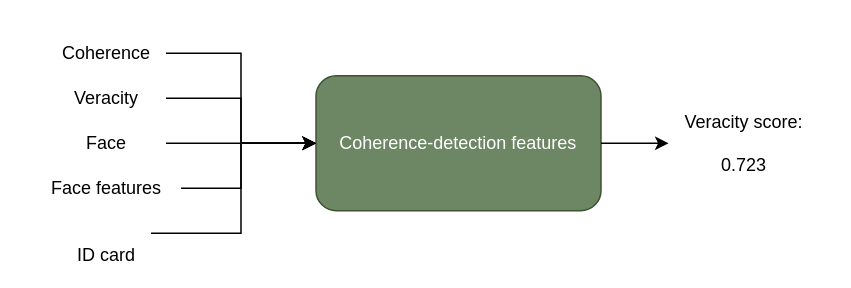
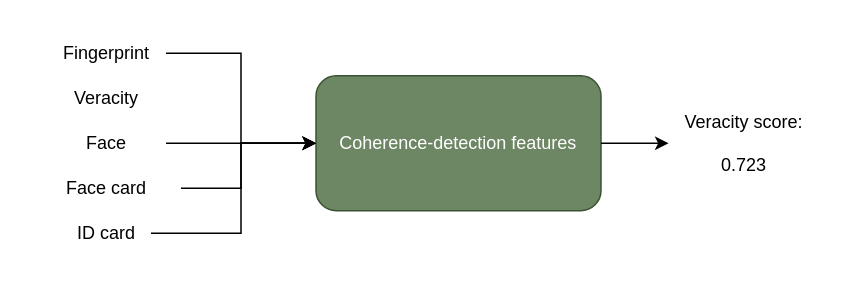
  <mxCell id="0" />
  <mxCell id="1" parent="0" />
  <mxCell id="2" value="Coherence-detection features" style="rounded=1;whiteSpace=wrap;html=1;fillColor=#6d8764;strokeColor=#3A5431;fontColor=#ffffff;" vertex="1" parent="1"><mxGeometry x="210" y="50" width="190" height="90" as="geometry" /></mxCell>
  <mxCell id="3" style="edgeStyle=orthogonalEdgeStyle;rounded=0;orthogonalLoop=1;jettySize=auto;html=1;entryX=0;entryY=0.5;entryDx=0;entryDy=0;" edge="1" parent="1" source="4" target="2"><mxGeometry relative="1" as="geometry" /></mxCell>
- <mxCell id="4" value="Coherence" style="text;html=1;align=center;verticalAlign=middle;resizable=0;points=[];autosize=1;strokeColor=none;fillColor=none;" vertex="1" parent="1"><mxGeometry x="30" y="20" width="80" height="30" as="geometry" /></mxCell>
- <mxCell id="5" style="edgeStyle=orthogonalEdgeStyle;rounded=0;orthogonalLoop=1;jettySize=auto;html=1;entryX=0;entryY=0.5;entryDx=0;entryDy=0;" edge="1" parent="1" source="6" target="2"><mxGeometry relative="1" as="geometry" /></mxCell>
+ <mxCell id="4" value="Fingerprint" style="text;html=1;align=center;verticalAlign=middle;resizable=0;points=[];autosize=1;strokeColor=none;fillColor=none;" vertex="1" parent="1"><mxGeometry x="30" y="20" width="80" height="30" as="geometry" /></mxCell>
  <mxCell id="6" value="Veracity" style="text;html=1;align=center;verticalAlign=middle;resizable=0;points=[];autosize=1;strokeColor=none;fillColor=none;" vertex="1" parent="1"><mxGeometry x="30" y="50" width="80" height="30" as="geometry" /></mxCell>
  <mxCell id="7" style="edgeStyle=orthogonalEdgeStyle;rounded=0;orthogonalLoop=1;jettySize=auto;html=1;entryX=0;entryY=0.5;entryDx=0;entryDy=0;" edge="1" parent="1" source="8" target="2"><mxGeometry relative="1" as="geometry"><mxPoint x="180" y="95" as="targetPoint" /></mxGeometry></mxCell>
  <mxCell id="8" value="Face" style="text;html=1;align=center;verticalAlign=middle;resizable=0;points=[];autosize=1;strokeColor=none;fillColor=none;" vertex="1" parent="1"><mxGeometry x="30" y="80" width="80" height="30" as="geometry" /></mxCell>
  <mxCell id="9" style="edgeStyle=orthogonalEdgeStyle;rounded=0;orthogonalLoop=1;jettySize=auto;html=1;entryX=0;entryY=0.5;entryDx=0;entryDy=0;" edge="1" parent="1" source="10" target="2"><mxGeometry relative="1" as="geometry"><Array as="points"><mxPoint x="160" y="125" /><mxPoint x="160" y="95" /></Array></mxGeometry></mxCell>
- <mxCell id="10" value="Face features" style="text;html=1;align=center;verticalAlign=middle;resizable=0;points=[];autosize=1;strokeColor=none;fillColor=none;" vertex="1" parent="1"><mxGeometry x="20" y="110" width="100" height="30" as="geometry" /></mxCell>
+ <mxCell id="10" value="Face card" style="text;html=1;align=center;verticalAlign=middle;resizable=0;points=[];autosize=1;strokeColor=none;fillColor=none;" vertex="1" parent="1"><mxGeometry x="20" y="110" width="100" height="30" as="geometry" /></mxCell>
  <mxCell id="11" style="edgeStyle=orthogonalEdgeStyle;rounded=0;orthogonalLoop=1;jettySize=auto;html=1;entryX=0;entryY=0.5;entryDx=0;entryDy=0;" edge="1" parent="1" source="12" target="2"><mxGeometry relative="1" as="geometry"><Array as="points"><mxPoint x="160" y="155" /><mxPoint x="160" y="95" /></Array></mxGeometry></mxCell>
- <mxCell id="12" value="ID card" style="text;html=1;align=center;verticalAlign=middle;resizable=0;points=[];autosize=1;strokeColor=none;fillColor=none;" vertex="1" parent="1"><mxGeometry x="40" y="155" width="60" height="30" as="geometry" /></mxCell>
+ <mxCell id="12" value="ID card" style="text;html=1;align=center;verticalAlign=middle;resizable=0;points=[];autosize=1;strokeColor=none;fillColor=none;" vertex="1" parent="1"><mxGeometry x="40" y="140" width="60" height="30" as="geometry" /></mxCell>
  <mxCell id="13" value="Veracity score:&lt;br&gt;&lt;br&gt;0.723" style="text;html=1;align=center;verticalAlign=middle;resizable=0;points=[];autosize=1;strokeColor=none;fillColor=none;" vertex="1" parent="1"><mxGeometry x="445" y="65" width="100" height="60" as="geometry" /></mxCell>
  <mxCell id="14" style="edgeStyle=orthogonalEdgeStyle;rounded=0;orthogonalLoop=1;jettySize=auto;html=1;" edge="1" parent="1" source="2" target="13"><mxGeometry relative="1" as="geometry"><Array as="points" /></mxGeometry></mxCell>
